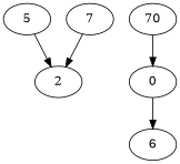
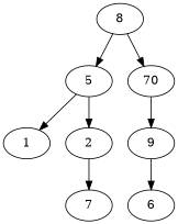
  digraph {
    5
+   1
    2
    7
+   8
    n6 [label=70]
-   9 [label=0]
+   9
    6
+   5 -> 1
    5 -> 2
-   7 -> 2
+   2 -> 7
+   8 -> 5
+   8 -> n6
    n6 -> 9
    9 -> 6
  }
